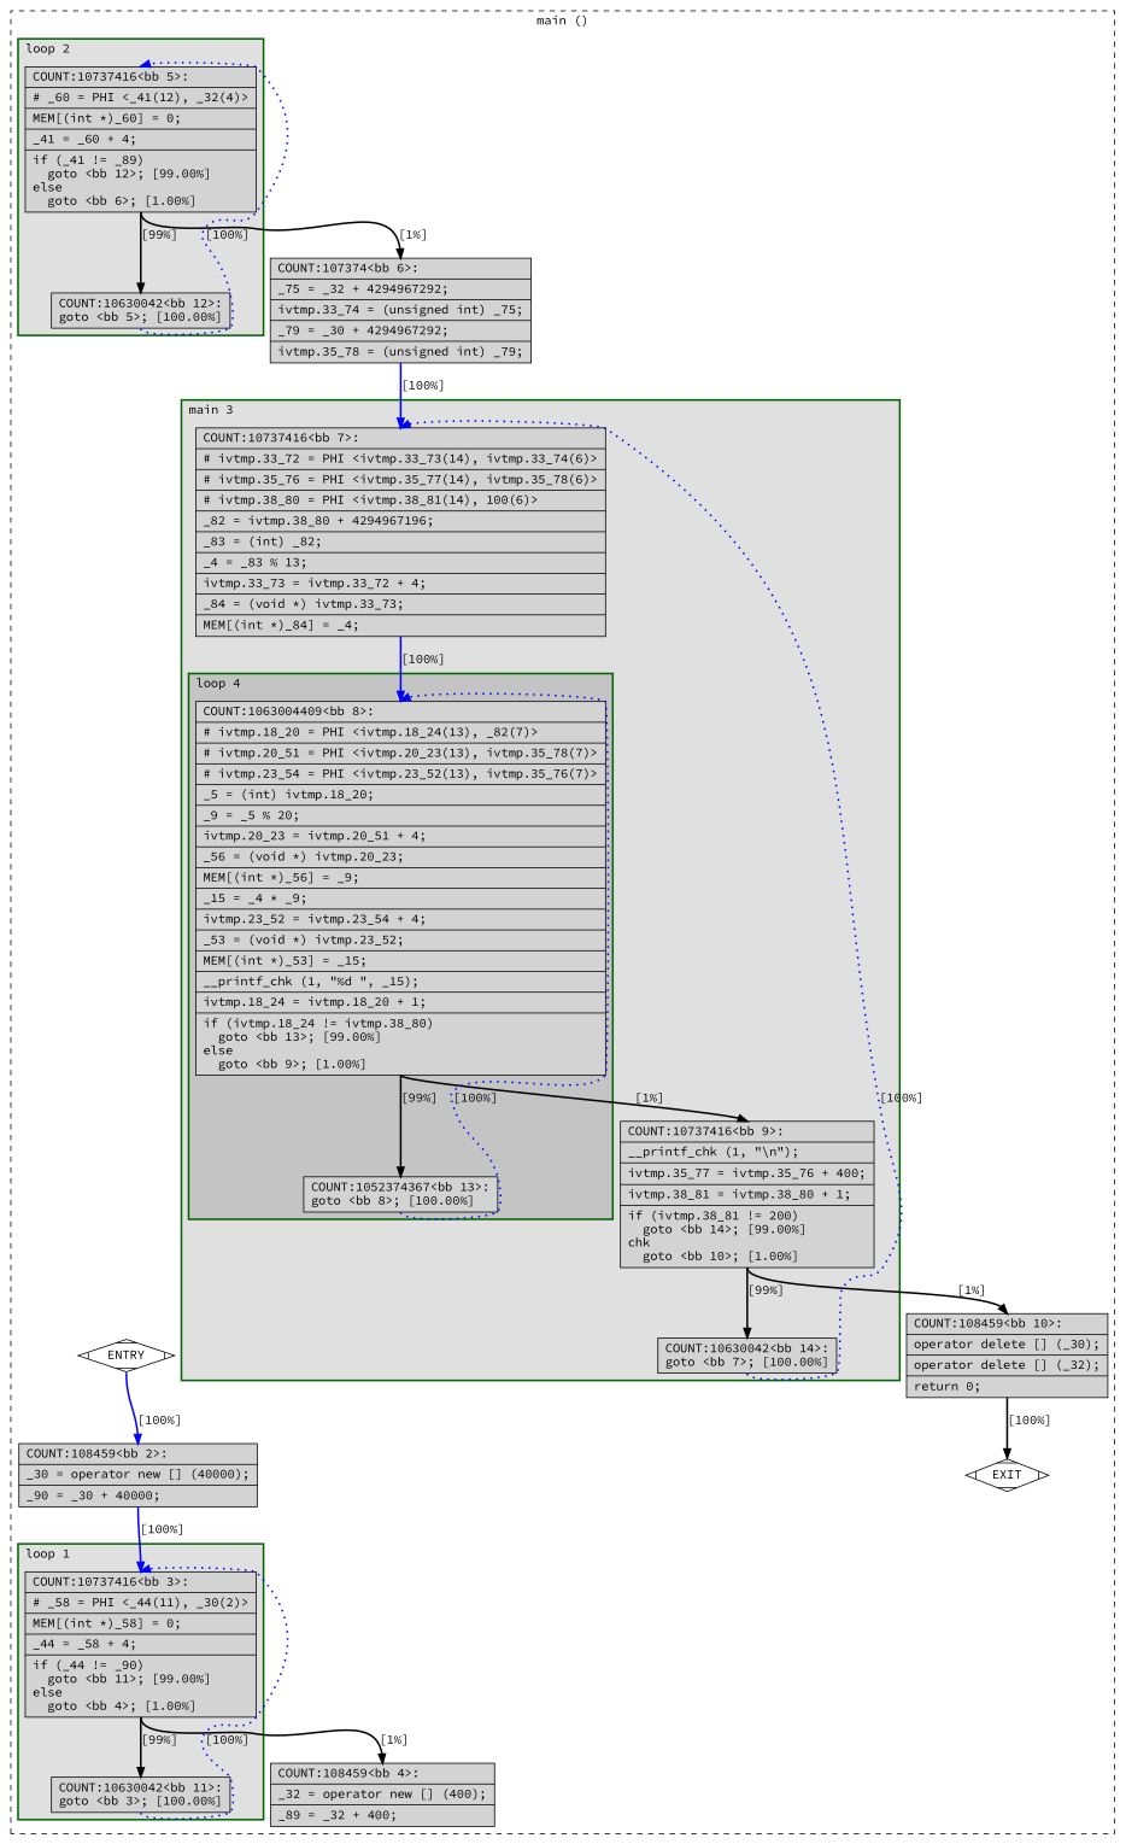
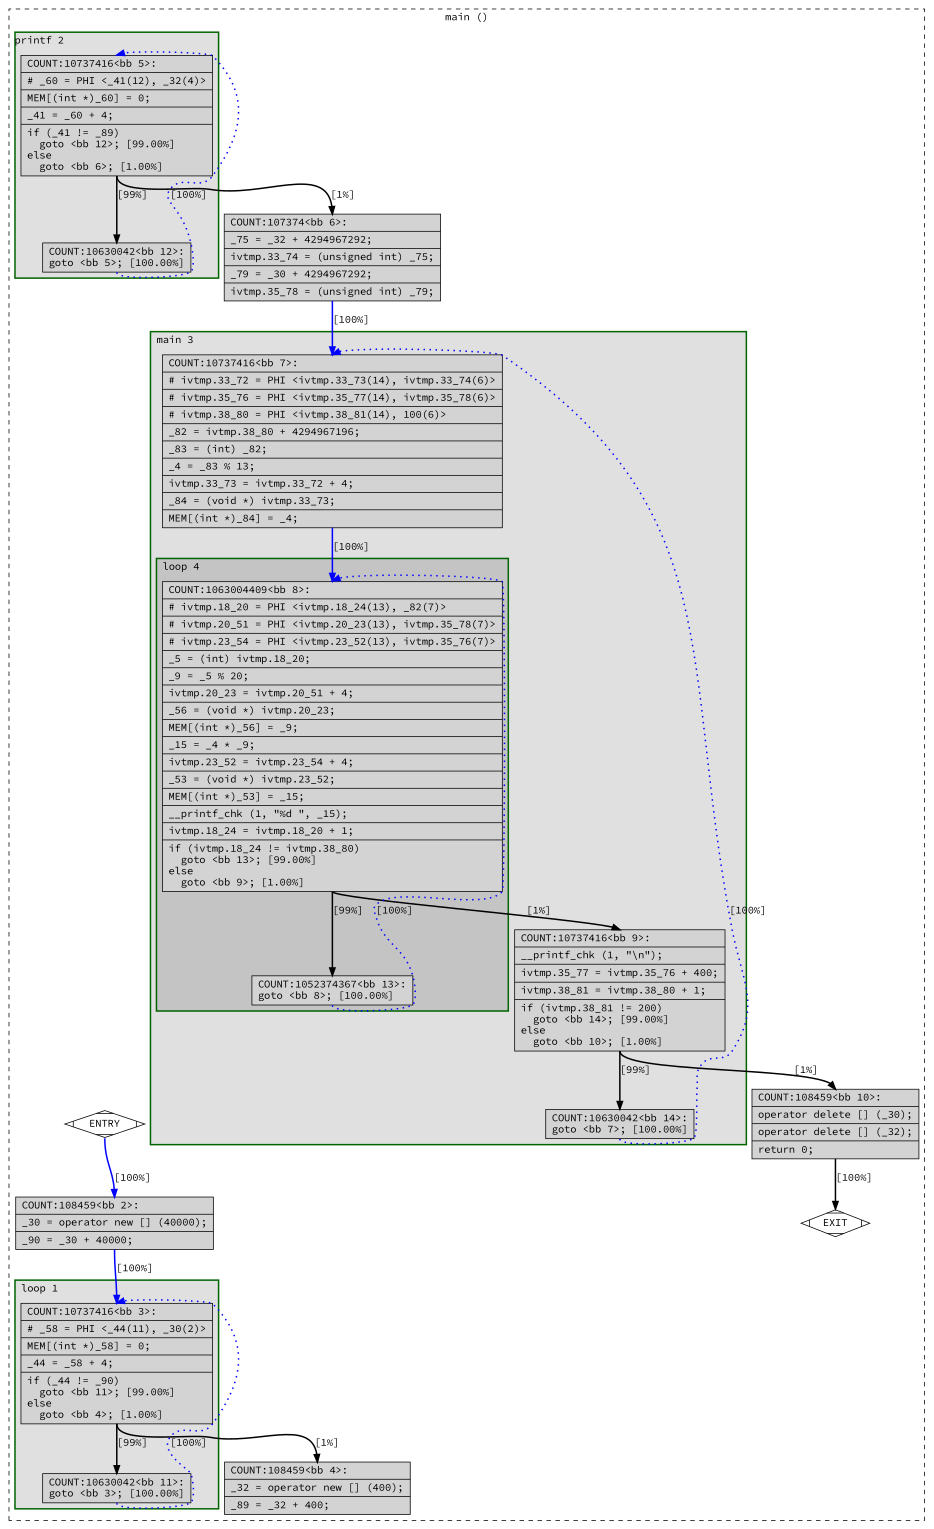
  digraph {
    fontname="Source Code Pro"
    node [fillcolor=lightgrey fontname="Source Code Pro" shape=record style=filled]
    edge [color=black constraint=true fontname="Source Code Pro" headport=n style="solid,bold" tailport=s weight=10]
    n1 [label="{COUNT:1063004409\<bb\ 8\>:\l|#\ ivtmp.18_20\ =\ PHI\ \<ivtmp.18_24(13),\ _82(7)\>\l|#\ ivtmp.20_51\ =\ PHI\ \<ivtmp.20_23(13),\ ivtmp.35_78(7)\>\l|#\ ivtmp.23_54\ =\ PHI\ \<ivtmp.23_52(13),\ ivtmp.35_76(7)\>\l|_5\ =\ (int)\ ivtmp.18_20;\l|_9\ =\ _5\ %\ 20;\l|ivtmp.20_23\ =\ ivtmp.20_51\ +\ 4;\l|_56\ =\ (void\ *)\ ivtmp.20_23;\l|MEM[(int\ *)_56]\ =\ _9;\l|_15\ =\ _4\ *\ _9;\l|ivtmp.23_52\ =\ ivtmp.23_54\ +\ 4;\l|_53\ =\ (void\ *)\ ivtmp.23_52;\l|MEM[(int\ *)_53]\ =\ _15;\l|__printf_chk\ (1,\ \"%d\ \",\ _15);\l|ivtmp.18_24\ =\ ivtmp.18_20\ +\ 1;\l|if\ (ivtmp.18_24\ !=\ ivtmp.38_80)\l\ \ goto\ \<bb\ 13\>;\ [99.00%]\lelse\l\ \ goto\ \<bb\ 9\>;\ [1.00%]\l}"]
    n2 [label="{COUNT:1052374367\<bb\ 13\>:\lgoto\ \<bb\ 8\>;\ [100.00%]\l}"]
    n3 [label="{COUNT:10737416\<bb\ 7\>:\l|#\ ivtmp.33_72\ =\ PHI\ \<ivtmp.33_73(14),\ ivtmp.33_74(6)\>\l|#\ ivtmp.35_76\ =\ PHI\ \<ivtmp.35_77(14),\ ivtmp.35_78(6)\>\l|#\ ivtmp.38_80\ =\ PHI\ \<ivtmp.38_81(14),\ 100(6)\>\l|_82\ =\ ivtmp.38_80\ +\ 4294967196;\l|_83\ =\ (int)\ _82;\l|_4\ =\ _83\ %\ 13;\l|ivtmp.33_73\ =\ ivtmp.33_72\ +\ 4;\l|_84\ =\ (void\ *)\ ivtmp.33_73;\l|MEM[(int\ *)_84]\ =\ _4;\l}"]
-   n4 [label="{COUNT:10737416\<bb\ 9\>:\l|__printf_chk\ (1,\ \"\\n\");\l|ivtmp.35_77\ =\ ivtmp.35_76\ +\ 400;\l|ivtmp.38_81\ =\ ivtmp.38_80\ +\ 1;\l|if\ (ivtmp.38_81\ !=\ 200)\l\ \ goto\ \<bb\ 14\>;\ [99.00%]\lchk\l\ \ goto\ \<bb\ 10\>;\ [1.00%]\l}"]
+   n4 [label="{COUNT:10737416\<bb\ 9\>:\l|__printf_chk\ (1,\ \"\\n\");\l|ivtmp.35_77\ =\ ivtmp.35_76\ +\ 400;\l|ivtmp.38_81\ =\ ivtmp.38_80\ +\ 1;\l|if\ (ivtmp.38_81\ !=\ 200)\l\ \ goto\ \<bb\ 14\>;\ [99.00%]\lelse\l\ \ goto\ \<bb\ 10\>;\ [1.00%]\l}"]
    n5 [label="{COUNT:10630042\<bb\ 14\>:\lgoto\ \<bb\ 7\>;\ [100.00%]\l}"]
    n6 [label="{COUNT:10737416\<bb\ 5\>:\l|#\ _60\ =\ PHI\ \<_41(12),\ _32(4)\>\l|MEM[(int\ *)_60]\ =\ 0;\l|_41\ =\ _60\ +\ 4;\l|if\ (_41\ !=\ _89)\l\ \ goto\ \<bb\ 12\>;\ [99.00%]\lelse\l\ \ goto\ \<bb\ 6\>;\ [1.00%]\l}"]
    n7 [label="{COUNT:10630042\<bb\ 12\>:\lgoto\ \<bb\ 5\>;\ [100.00%]\l}"]
    n8 [label="{COUNT:10737416\<bb\ 3\>:\l|#\ _58\ =\ PHI\ \<_44(11),\ _30(2)\>\l|MEM[(int\ *)_58]\ =\ 0;\l|_44\ =\ _58\ +\ 4;\l|if\ (_44\ !=\ _90)\l\ \ goto\ \<bb\ 11\>;\ [99.00%]\lelse\l\ \ goto\ \<bb\ 4\>;\ [1.00%]\l}"]
    n9 [label="{COUNT:10630042\<bb\ 11\>:\lgoto\ \<bb\ 3\>;\ [100.00%]\l}"]
    n10 [label="{COUNT:108459\<bb\ 10\>:\l|operator\ delete\ []\ (_30);\l|operator\ delete\ []\ (_32);\l|return\ 0;\l}"]
    n11 [label="{COUNT:107374\<bb\ 6\>:\l|_75\ =\ _32\ +\ 4294967292;\l|ivtmp.33_74\ =\ (unsigned\ int)\ _75;\l|_79\ =\ _30\ +\ 4294967292;\l|ivtmp.35_78\ =\ (unsigned\ int)\ _79;\l}"]
    n12 [label="{COUNT:108459\<bb\ 4\>:\l|_32\ =\ operator\ new\ []\ (400);\l|_89\ =\ _32\ +\ 400;\l}"]
    n13 [fillcolor=white label=ENTRY shape=Mdiamond]
    n14 [fillcolor=white label=EXIT shape=Mdiamond]
    n15 [label="{COUNT:108459\<bb\ 2\>:\l|_30\ =\ operator\ new\ []\ (40000);\l|_90\ =\ _30\ +\ 40000;\l}"]
    subgraph cluster_1 {
      color=black
      label="main ()"
      style=dashed
      n10
      n11
      n12
      n13
      n14
      n15
      subgraph cluster_2 {
        color=darkgreen
        fillcolor=grey88
        label="main 3"
        labeljust=l
        penwidth=2
        style=filled
        n3
        n4
        n5
        subgraph cluster_3 {
          color=darkgreen
          fillcolor=grey77
          label="loop 4"
          labeljust=l
          penwidth=2
          style=filled
          n1
          n2
        }
      }
      subgraph cluster_4 {
        color=darkgreen
        fillcolor=grey88
-       label="loop 2"
+       label="printf 2"
        labeljust=l
        penwidth=2
        style=filled
        n6
        n7
      }
      subgraph cluster_5 {
        color=darkgreen
        fillcolor=grey88
        label="loop 1"
        labeljust=l
        penwidth=2
        style=filled
        n8
        n9
      }
    }
    n1 -> n2 [label="[99%]"]
    n1 -> n4 [label="[1%]"]
    n2 -> n1 [color=blue constraint=false label="[100%]" style="dotted,bold"]
    n3 -> n1 [color=blue label="[100%]" weight=100]
    n4 -> n5 [label="[99%]"]
    n4 -> n10 [label="[1%]"]
    n5 -> n3 [color=blue constraint=false label="[100%]" style="dotted,bold"]
    n6 -> n7 [label="[99%]"]
    n6 -> n11 [label="[1%]"]
    n7 -> n6 [color=blue constraint=false label="[100%]" style="dotted,bold"]
    n8 -> n9 [label="[99%]"]
    n8 -> n12 [label="[1%]"]
    n9 -> n8 [color=blue constraint=false label="[100%]" style="dotted,bold"]
    n10 -> n14 [label="[100%]"]
    n11 -> n3 [color=blue label="[100%]" weight=100]
    n13 -> n14 [style=invis color="" weight=""]
    n13 -> n15 [color=blue label="[100%]" weight=100]
    n15 -> n8 [color=blue label="[100%]" weight=100]
  }
